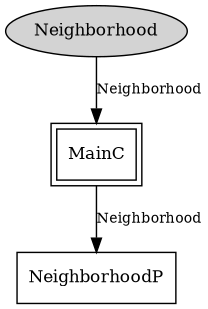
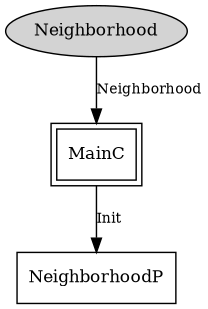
  digraph {
    node [fontsize=12 shape=box]
    edge [fontsize=10]
    n1 [label=Neighborhood shape=ellipse style=filled]
    MainC [peripheries=2]
    NeighborhoodP
    n1 -> MainC [label=Neighborhood]
-   MainC -> NeighborhoodP [label=Neighborhood]
+   MainC -> NeighborhoodP [label=Init]
  }
